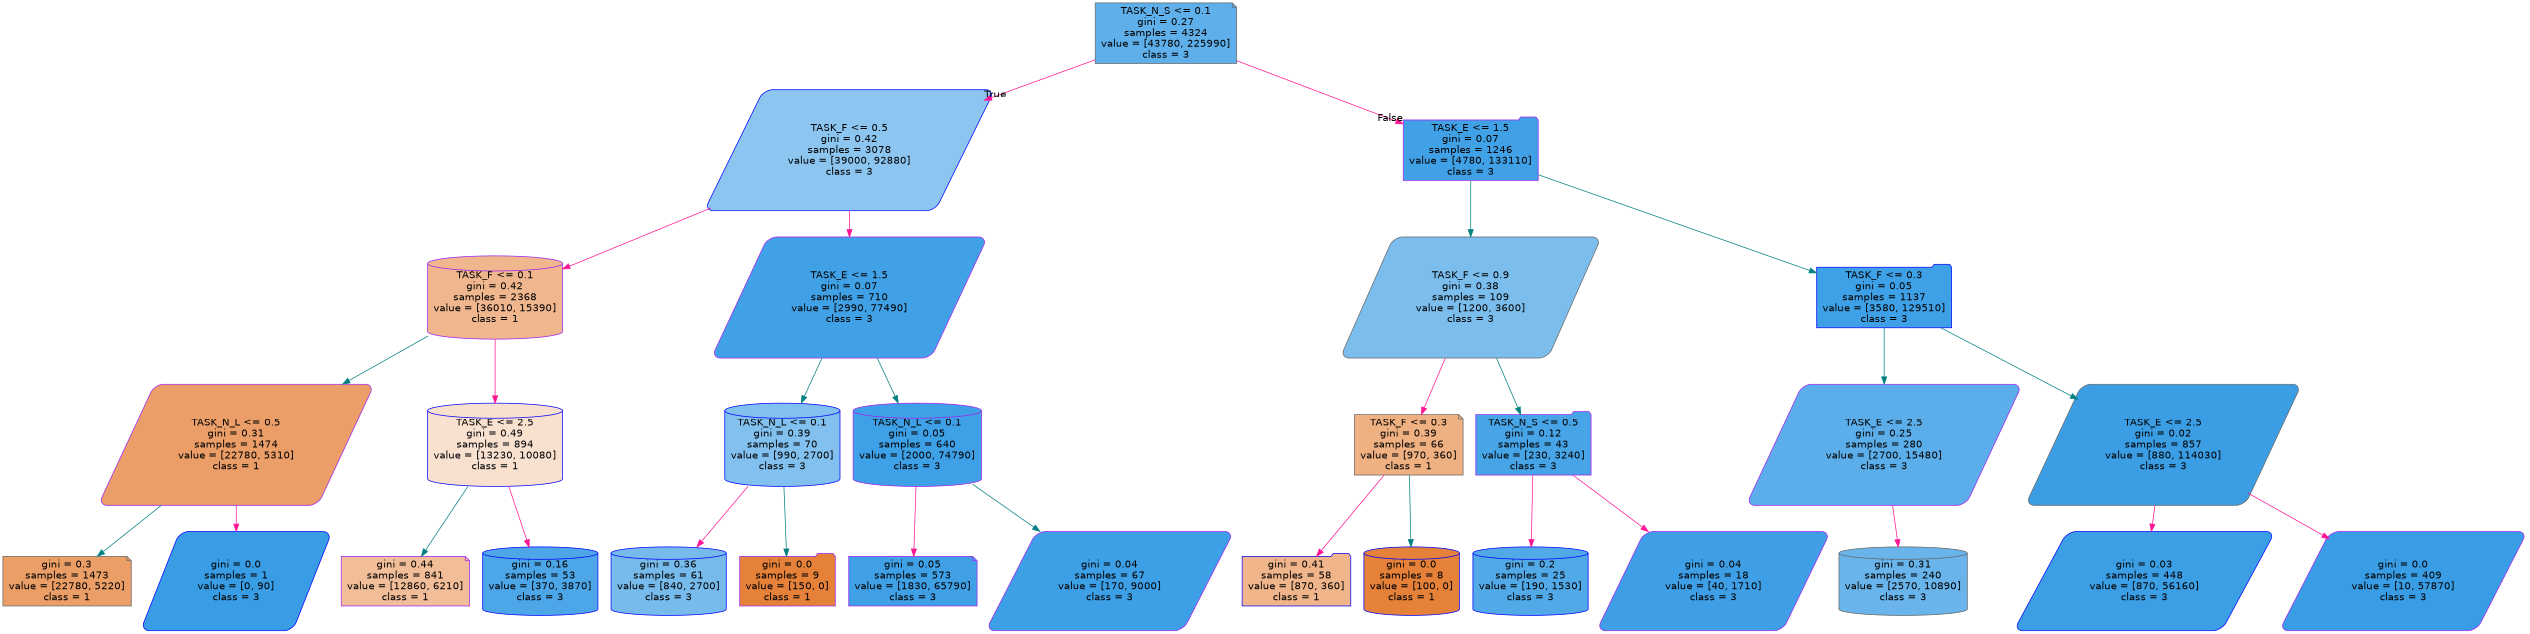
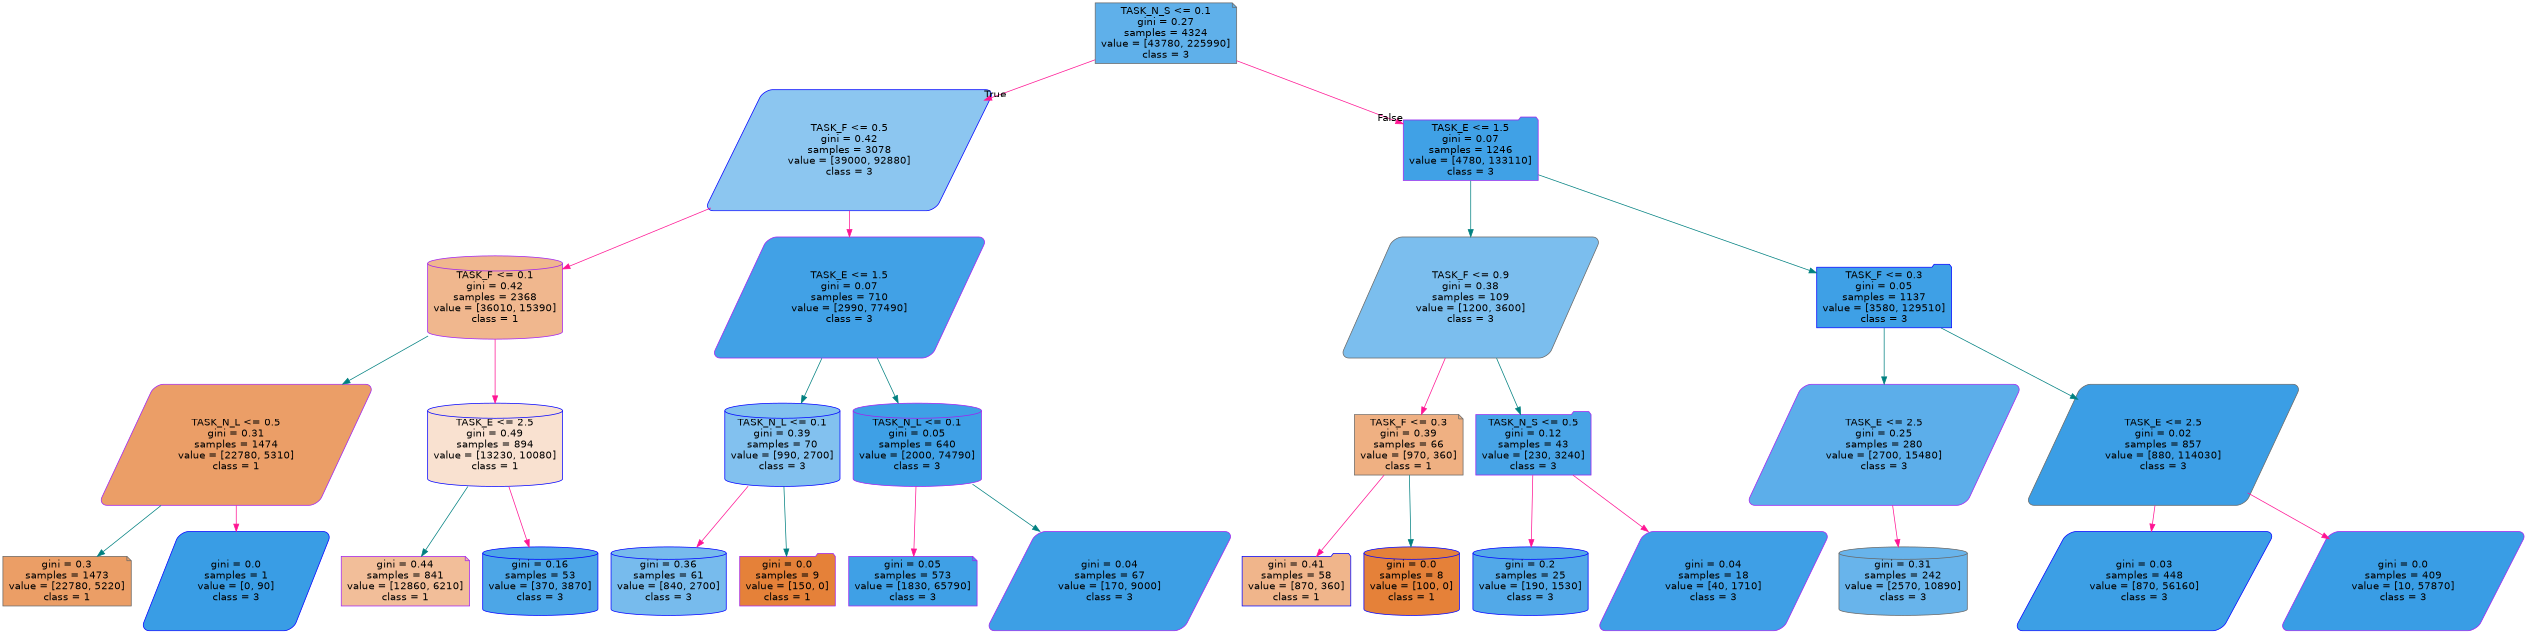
  digraph {
    node [color=purple fillcolor="#3ea0e6" fontname=helvetica shape=parallelogram style="filled, rounded"]
    edge [color=deeppink fontname=helvetica]
    n1 [color=gray40 fillcolor="#5fb0ea" label="TASK_N_S <= 0.1\ngini = 0.27\nsamples = 4324\nvalue = [43780, 225990]\nclass = 3" shape=note]
    n2 [color=blue fillcolor="#8cc6f0" label="TASK_F <= 0.5\ngini = 0.42\nsamples = 3078\nvalue = [39000, 92880]\nclass = 3"]
    n3 [fillcolor="#40a1e6" label="TASK_E <= 1.5\ngini = 0.07\nsamples = 1246\nvalue = [4780, 133110]\nclass = 3" shape=folder]
    n4 [fillcolor="#f0b78e" label="TASK_F <= 0.1\ngini = 0.42\nsamples = 2368\nvalue = [36010, 15390]\nclass = 1" shape=cylinder]
    n5 [fillcolor="#41a1e6" label="TASK_E <= 1.5\ngini = 0.07\nsamples = 710\nvalue = [2990, 77490]\nclass = 3"]
    n6 [color=gray40 fillcolor="#7bbeee" label="TASK_F <= 0.9\ngini = 0.38\nsamples = 109\nvalue = [1200, 3600]\nclass = 3"]
    n7 [color=blue label="TASK_F <= 0.3\ngini = 0.05\nsamples = 1137\nvalue = [3580, 129510]\nclass = 3" shape=folder]
    n8 [fillcolor="#eb9e67" label="TASK_N_L <= 0.5\ngini = 0.31\nsamples = 1474\nvalue = [22780, 5310]\nclass = 1"]
    n9 [color=blue fillcolor="#f9e1d0" label="TASK_E <= 2.5\ngini = 0.49\nsamples = 894\nvalue = [13230, 10080]\nclass = 1" shape=cylinder]
    n10 [color=blue fillcolor="#82c1ef" label="TASK_N_L <= 0.1\ngini = 0.39\nsamples = 70\nvalue = [990, 2700]\nclass = 3" shape=cylinder]
    n11 [label="TASK_N_L <= 0.1\ngini = 0.05\nsamples = 640\nvalue = [2000, 74790]\nclass = 3" shape=cylinder]
    n12 [color=gray40 fillcolor="#eb9e66" label="gini = 0.3\nsamples = 1473\nvalue = [22780, 5220]\nclass = 1" shape=note]
    n13 [color=blue fillcolor="#399de5" label="gini = 0.0\nsamples = 1\nvalue = [0, 90]\nclass = 3"]
    n14 [fillcolor="#f2be99" label="gini = 0.44\nsamples = 841\nvalue = [12860, 6210]\nclass = 1" shape=note]
    n15 [color=blue fillcolor="#4ca6e7" label="gini = 0.16\nsamples = 53\nvalue = [370, 3870]\nclass = 3" shape=cylinder]
    n16 [color=blue fillcolor="#77bbed" label="gini = 0.36\nsamples = 61\nvalue = [840, 2700]\nclass = 3" shape=cylinder]
    n17 [fillcolor="#e58139" label="gini = 0.0\nsamples = 9\nvalue = [150, 0]\nclass = 1" shape=folder]
    n18 [fillcolor="#3fa0e6" label="gini = 0.05\nsamples = 573\nvalue = [1830, 65790]\nclass = 3" shape=note]
    n19 [fillcolor="#3d9fe5" label="gini = 0.04\nsamples = 67\nvalue = [170, 9000]\nclass = 3"]
    n20 [color=gray40 fillcolor="#efb082" label="TASK_F <= 0.3\ngini = 0.39\nsamples = 66\nvalue = [970, 360]\nclass = 1" shape=note]
    n21 [fillcolor="#47a4e7" label="TASK_N_S <= 0.5\ngini = 0.12\nsamples = 43\nvalue = [230, 3240]\nclass = 3" shape=folder]
    n22 [fillcolor="#5caeea" label="TASK_E <= 2.5\ngini = 0.25\nsamples = 280\nvalue = [2700, 15480]\nclass = 3"]
    n23 [color=gray40 fillcolor="#3b9ee5" label="TASK_E <= 2.5\ngini = 0.02\nsamples = 857\nvalue = [880, 114030]\nclass = 3"]
    n24 [color=blue fillcolor="#f0b58b" label="gini = 0.41\nsamples = 58\nvalue = [870, 360]\nclass = 1" shape=folder]
    n25 [color=blue fillcolor="#e58139" label="gini = 0.0\nsamples = 8\nvalue = [100, 0]\nclass = 1" shape=cylinder]
    n26 [color=blue fillcolor="#52a9e8" label="gini = 0.2\nsamples = 25\nvalue = [190, 1530]\nclass = 3" shape=cylinder]
    n27 [fillcolor="#3e9fe6" label="gini = 0.04\nsamples = 18\nvalue = [40, 1710]\nclass = 3"]
-   n28 [color=gray40 fillcolor="#68b4eb" label="gini = 0.31\nsamples = 240\nvalue = [2570, 10890]\nclass = 3" shape=cylinder]
+   n28 [color=gray40 fillcolor="#68b4eb" label="gini = 0.31\nsamples = 242\nvalue = [2570, 10890]\nclass = 3" shape=cylinder]
    n29 [color=blue fillcolor="#3c9fe5" label="gini = 0.03\nsamples = 448\nvalue = [870, 56160]\nclass = 3"]
    n30 [fillcolor="#399de5" label="gini = 0.0\nsamples = 409\nvalue = [10, 57870]\nclass = 3"]
    n1 -> n2 [headlabel=True labelangle=45 labeldistance=2.5]
    n1 -> n3 [headlabel=False labelangle=-45 labeldistance=2.5]
    n2 -> n4
    n2 -> n5
    n3 -> n6 [color=teal]
    n3 -> n7 [color=teal]
    n4 -> n8 [color=teal]
    n4 -> n9
    n5 -> n10 [color=teal]
    n5 -> n11 [color=teal]
    n6 -> n20
    n6 -> n21 [color=teal]
    n7 -> n22 [color=teal]
    n7 -> n23 [color=teal]
    n8 -> n12 [color=teal]
    n8 -> n13
    n9 -> n14 [color=teal]
    n9 -> n15
    n10 -> n16
    n10 -> n17 [color=teal]
    n11 -> n18
    n11 -> n19 [color=teal]
    n20 -> n24
    n20 -> n25 [color=teal]
    n21 -> n26
    n21 -> n27
    n22 -> n28
    n23 -> n29
    n23 -> n30
  }
